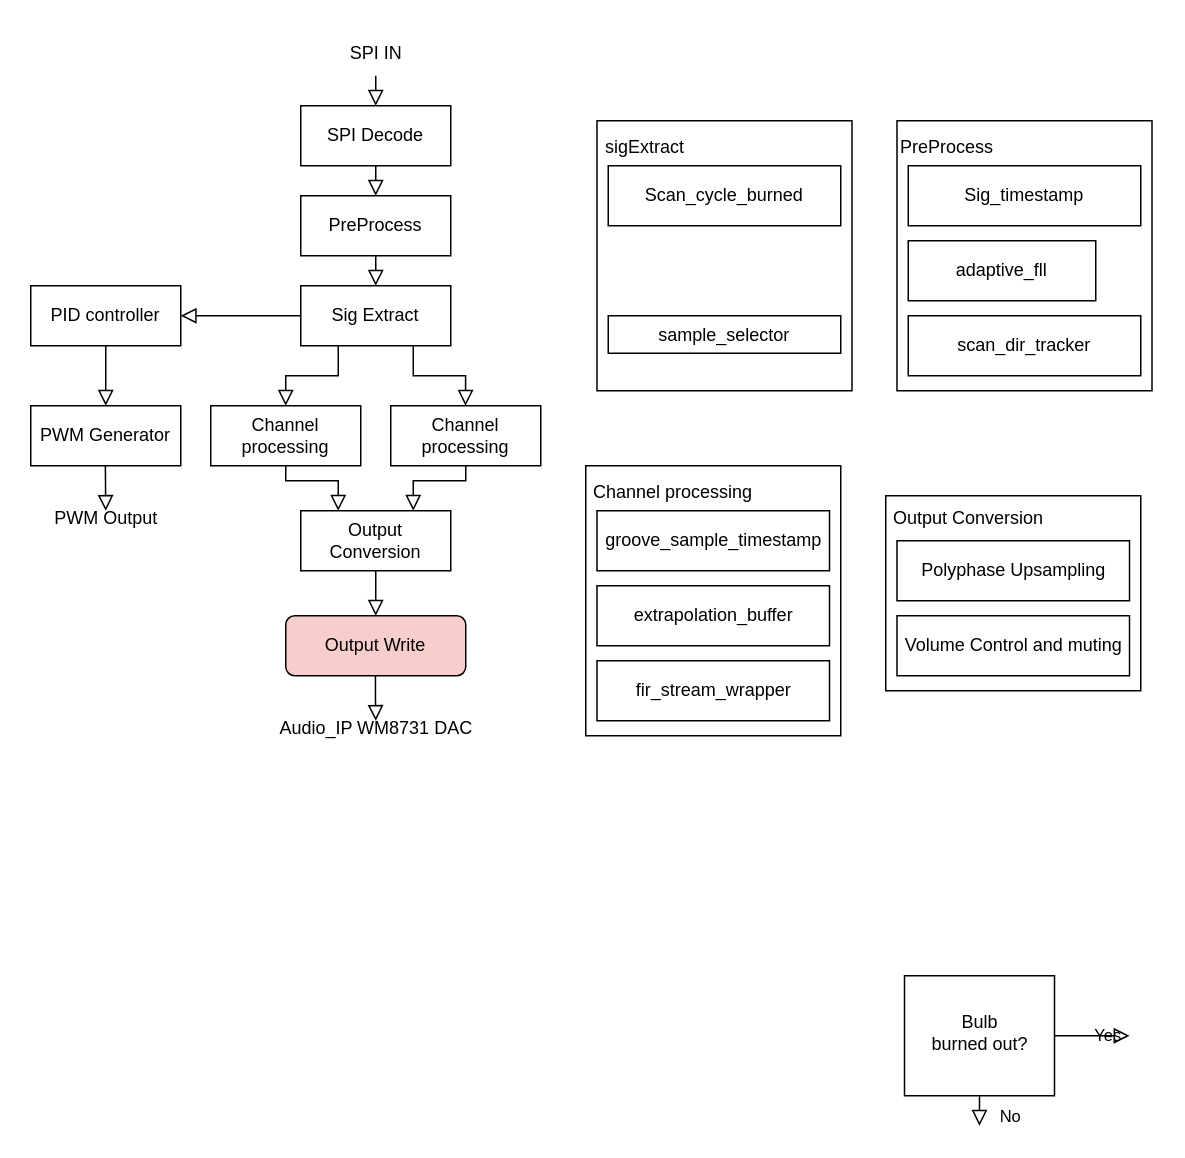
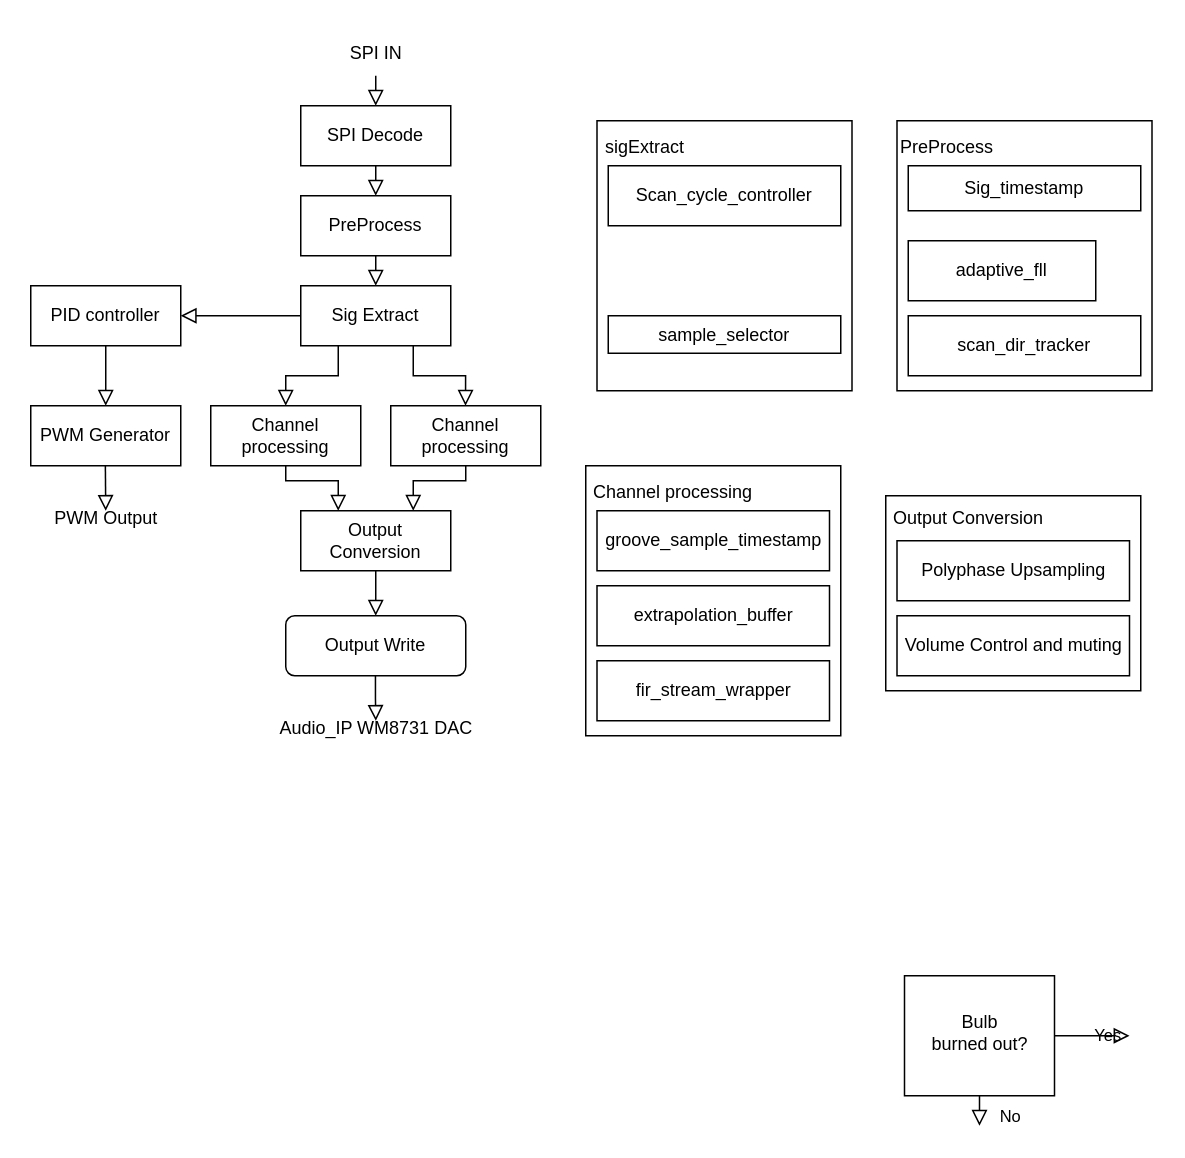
  <mxCell id="0" />
  <mxCell id="1" parent="0" />
  <mxCell id="2" value="" style="rounded=0;html=1;jettySize=auto;orthogonalLoop=1;fontSize=11;endArrow=block;endFill=0;endSize=8;strokeWidth=1;shadow=0;labelBackgroundColor=none;edgeStyle=orthogonalEdgeStyle;entryX=0.5;entryY=0;entryDx=0;entryDy=0;" parent="1" target="8" edge="1"><mxGeometry relative="1" as="geometry"><mxPoint x="250" y="50" as="sourcePoint" /><mxPoint x="250" y="80" as="targetPoint" /></mxGeometry></mxCell>
- <mxCell id="3" value="&lt;div&gt;Output Write&lt;/div&gt;" style="rounded=1;whiteSpace=wrap;html=1;fontSize=12;glass=0;strokeWidth=1;shadow=0;fillColor=#f8cecc;" parent="1" vertex="1"><mxGeometry x="190" y="410" width="120" height="40" as="geometry" /></mxCell>
+ <mxCell id="3" value="&lt;div&gt;Output Write&lt;/div&gt;" style="rounded=1;whiteSpace=wrap;html=1;fontSize=12;glass=0;strokeWidth=1;shadow=0;" parent="1" vertex="1"><mxGeometry x="190" y="410" width="120" height="40" as="geometry" /></mxCell>
  <mxCell id="4" value="No" style="rounded=0;html=1;jettySize=auto;orthogonalLoop=1;fontSize=11;endArrow=block;endFill=0;endSize=8;strokeWidth=1;shadow=0;labelBackgroundColor=none;edgeStyle=orthogonalEdgeStyle;" parent="1" source="6" edge="1"><mxGeometry x="0.333" y="20" relative="1" as="geometry"><mxPoint as="offset" /><mxPoint x="652.5" y="750" as="targetPoint" /></mxGeometry></mxCell>
  <mxCell id="5" value="Yes" style="edgeStyle=orthogonalEdgeStyle;rounded=0;html=1;jettySize=auto;orthogonalLoop=1;fontSize=11;endArrow=block;endFill=0;endSize=8;strokeWidth=1;shadow=0;labelBackgroundColor=none;" parent="1" source="6" edge="1"><mxGeometry y="10" relative="1" as="geometry"><mxPoint as="offset" /><mxPoint x="752.5" y="690" as="targetPoint" /></mxGeometry></mxCell>
  <mxCell id="6" value="Bulb&lt;br&gt;burned out?" style="whiteSpace=wrap;html=1;shadow=0;fontFamily=Helvetica;fontSize=12;align=center;strokeWidth=1;spacing=6;spacingTop=-4;rounded=0;" parent="1" vertex="1"><mxGeometry x="602.5" y="650" width="100" height="80" as="geometry" /></mxCell>
  <mxCell id="7" value="SPI IN" style="text;html=1;align=center;verticalAlign=middle;resizable=0;points=[];autosize=1;strokeColor=none;fillColor=none;" vertex="1" parent="1"><mxGeometry x="220" y="20" width="60" height="30" as="geometry" /></mxCell>
  <mxCell id="8" value="SPI Decode" style="rounded=0;whiteSpace=wrap;html=1;" vertex="1" parent="1"><mxGeometry x="200" y="70" width="100" height="40" as="geometry" /></mxCell>
  <mxCell id="9" value="" style="edgeStyle=orthogonalEdgeStyle;rounded=0;html=1;jettySize=auto;orthogonalLoop=1;fontSize=11;endArrow=block;endFill=0;endSize=8;strokeWidth=1;shadow=0;labelBackgroundColor=none;exitX=0.5;exitY=1;exitDx=0;exitDy=0;entryX=0.5;entryY=0;entryDx=0;entryDy=0;" edge="1" parent="1" source="21" target="3"><mxGeometry y="10" relative="1" as="geometry"><mxPoint as="offset" /><mxPoint x="560" y="150" as="sourcePoint" /><mxPoint x="660" y="170" as="targetPoint" /></mxGeometry></mxCell>
  <mxCell id="10" value="" style="rounded=0;html=1;jettySize=auto;orthogonalLoop=1;fontSize=11;endArrow=block;endFill=0;endSize=8;strokeWidth=1;shadow=0;labelBackgroundColor=none;edgeStyle=orthogonalEdgeStyle;entryX=0.5;entryY=0;entryDx=0;entryDy=0;exitX=0.5;exitY=1;exitDx=0;exitDy=0;" edge="1" parent="1" source="12"><mxGeometry relative="1" as="geometry"><mxPoint x="250" y="120" as="sourcePoint" /><mxPoint x="250" y="140" as="targetPoint" /></mxGeometry></mxCell>
  <mxCell id="11" value="" style="rounded=0;html=1;jettySize=auto;orthogonalLoop=1;fontSize=11;endArrow=block;endFill=0;endSize=8;strokeWidth=1;shadow=0;labelBackgroundColor=none;edgeStyle=orthogonalEdgeStyle;entryX=0.5;entryY=0;entryDx=0;entryDy=0;exitX=0.5;exitY=1;exitDx=0;exitDy=0;" edge="1" parent="1" source="8" target="12"><mxGeometry relative="1" as="geometry"><mxPoint x="250" y="110" as="sourcePoint" /><mxPoint x="250" y="140" as="targetPoint" /></mxGeometry></mxCell>
  <mxCell id="12" value="PreProcess" style="rounded=0;whiteSpace=wrap;html=1;" vertex="1" parent="1"><mxGeometry x="200" y="130" width="100" height="40" as="geometry" /></mxCell>
  <mxCell id="13" value="" style="rounded=0;html=1;jettySize=auto;orthogonalLoop=1;fontSize=11;endArrow=block;endFill=0;endSize=8;strokeWidth=1;shadow=0;labelBackgroundColor=none;edgeStyle=orthogonalEdgeStyle;exitX=0;exitY=0.5;exitDx=0;exitDy=0;" edge="1" parent="1" source="15"><mxGeometry y="20" relative="1" as="geometry"><mxPoint as="offset" /><mxPoint x="120" y="170" as="sourcePoint" /><mxPoint x="120" y="210" as="targetPoint" /></mxGeometry></mxCell>
  <mxCell id="14" value="&lt;div&gt;PID controller&lt;/div&gt;" style="rounded=0;whiteSpace=wrap;html=1;" vertex="1" parent="1"><mxGeometry x="20" y="190" width="100" height="40" as="geometry" /></mxCell>
  <mxCell id="15" value="&lt;div&gt;Sig Extract&lt;/div&gt;" style="rounded=0;whiteSpace=wrap;html=1;" vertex="1" parent="1"><mxGeometry x="200" y="190" width="100" height="40" as="geometry" /></mxCell>
  <mxCell id="16" value="Channel processing" style="rounded=0;whiteSpace=wrap;html=1;" vertex="1" parent="1"><mxGeometry x="140" y="270" width="100" height="40" as="geometry" /></mxCell>
  <mxCell id="17" value="Channel processing" style="rounded=0;whiteSpace=wrap;html=1;" vertex="1" parent="1"><mxGeometry x="260" y="270" width="100" height="40" as="geometry" /></mxCell>
  <mxCell id="18" value="" style="rounded=0;html=1;jettySize=auto;orthogonalLoop=1;fontSize=11;endArrow=block;endFill=0;endSize=8;strokeWidth=1;shadow=0;labelBackgroundColor=none;edgeStyle=orthogonalEdgeStyle;entryX=0.5;entryY=0;entryDx=0;entryDy=0;exitX=0.5;exitY=1;exitDx=0;exitDy=0;" edge="1" parent="1"><mxGeometry relative="1" as="geometry"><mxPoint x="250" y="170" as="sourcePoint" /><mxPoint x="250" y="190" as="targetPoint" /></mxGeometry></mxCell>
  <mxCell id="19" value="" style="rounded=0;html=1;jettySize=auto;orthogonalLoop=1;fontSize=11;endArrow=block;endFill=0;endSize=8;strokeWidth=1;shadow=0;labelBackgroundColor=none;edgeStyle=orthogonalEdgeStyle;entryX=0.5;entryY=0;entryDx=0;entryDy=0;exitX=0.25;exitY=1;exitDx=0;exitDy=0;" edge="1" parent="1" source="15"><mxGeometry relative="1" as="geometry"><mxPoint x="190" y="250" as="sourcePoint" /><mxPoint x="190" y="270" as="targetPoint" /><Array as="points"><mxPoint x="225" y="250" /><mxPoint x="190" y="250" /></Array></mxGeometry></mxCell>
  <mxCell id="20" value="" style="rounded=0;html=1;jettySize=auto;orthogonalLoop=1;fontSize=11;endArrow=block;endFill=0;endSize=8;strokeWidth=1;shadow=0;labelBackgroundColor=none;edgeStyle=orthogonalEdgeStyle;entryX=0.5;entryY=0;entryDx=0;entryDy=0;exitX=0.75;exitY=1;exitDx=0;exitDy=0;" edge="1" parent="1" source="15"><mxGeometry relative="1" as="geometry"><mxPoint x="309.86" y="250" as="sourcePoint" /><mxPoint x="309.86" y="270" as="targetPoint" /><Array as="points"><mxPoint x="275" y="250" /><mxPoint x="310" y="250" /></Array></mxGeometry></mxCell>
  <mxCell id="21" value="Output Conversion" style="rounded=0;whiteSpace=wrap;html=1;" vertex="1" parent="1"><mxGeometry x="200" y="340" width="100" height="40" as="geometry" /></mxCell>
  <mxCell id="22" value="" style="rounded=0;html=1;jettySize=auto;orthogonalLoop=1;fontSize=11;endArrow=block;endFill=0;endSize=8;strokeWidth=1;shadow=0;labelBackgroundColor=none;edgeStyle=orthogonalEdgeStyle;entryX=0.75;entryY=0;entryDx=0;entryDy=0;exitX=0.5;exitY=1;exitDx=0;exitDy=0;" edge="1" parent="1" source="17" target="21"><mxGeometry relative="1" as="geometry"><mxPoint x="355" y="320" as="sourcePoint" /><mxPoint x="320" y="360" as="targetPoint" /><Array as="points"><mxPoint x="310" y="320" /><mxPoint x="275" y="320" /></Array></mxGeometry></mxCell>
  <mxCell id="23" value="" style="rounded=0;html=1;jettySize=auto;orthogonalLoop=1;fontSize=11;endArrow=block;endFill=0;endSize=8;strokeWidth=1;shadow=0;labelBackgroundColor=none;edgeStyle=orthogonalEdgeStyle;entryX=0.25;entryY=0;entryDx=0;entryDy=0;exitX=0.5;exitY=1;exitDx=0;exitDy=0;" edge="1" parent="1" source="16" target="21"><mxGeometry relative="1" as="geometry"><mxPoint x="375" y="340" as="sourcePoint" /><mxPoint x="340" y="370" as="targetPoint" /><Array as="points"><mxPoint x="190" y="320" /><mxPoint x="225" y="320" /></Array></mxGeometry></mxCell>
  <mxCell id="24" value="&lt;div&gt;PWM Generator&lt;/div&gt;" style="rounded=0;whiteSpace=wrap;html=1;" vertex="1" parent="1"><mxGeometry x="20" y="270" width="100" height="40" as="geometry" /></mxCell>
  <mxCell id="25" value="" style="edgeStyle=orthogonalEdgeStyle;rounded=0;html=1;jettySize=auto;orthogonalLoop=1;fontSize=11;endArrow=block;endFill=0;endSize=8;strokeWidth=1;shadow=0;labelBackgroundColor=none;exitX=0.5;exitY=1;exitDx=0;exitDy=0;entryX=0.5;entryY=0;entryDx=0;entryDy=0;" edge="1" parent="1" source="14"><mxGeometry y="10" relative="1" as="geometry"><mxPoint as="offset" /><mxPoint x="70" y="240" as="sourcePoint" /><mxPoint x="70" y="270" as="targetPoint" /></mxGeometry></mxCell>
  <mxCell id="26" value="" style="edgeStyle=orthogonalEdgeStyle;rounded=0;html=1;jettySize=auto;orthogonalLoop=1;fontSize=11;endArrow=block;endFill=0;endSize=8;strokeWidth=1;shadow=0;labelBackgroundColor=none;exitX=0.5;exitY=1;exitDx=0;exitDy=0;" edge="1" parent="1"><mxGeometry y="10" relative="1" as="geometry"><mxPoint as="offset" /><mxPoint x="69.74" y="310" as="sourcePoint" /><mxPoint x="70" y="340" as="targetPoint" /></mxGeometry></mxCell>
  <mxCell id="27" value="PWM Output" style="text;html=1;align=center;verticalAlign=middle;resizable=0;points=[];autosize=1;strokeColor=none;fillColor=none;" vertex="1" parent="1"><mxGeometry x="25" y="330" width="90" height="30" as="geometry" /></mxCell>
  <mxCell id="28" value="" style="edgeStyle=orthogonalEdgeStyle;rounded=0;html=1;jettySize=auto;orthogonalLoop=1;fontSize=11;endArrow=block;endFill=0;endSize=8;strokeWidth=1;shadow=0;labelBackgroundColor=none;exitX=0.5;exitY=1;exitDx=0;exitDy=0;" edge="1" parent="1"><mxGeometry y="10" relative="1" as="geometry"><mxPoint as="offset" /><mxPoint x="249.8" y="450" as="sourcePoint" /><mxPoint x="250.06" y="480" as="targetPoint" /><Array as="points"><mxPoint x="249.8" y="465" /></Array></mxGeometry></mxCell>
  <mxCell id="29" value="Audio_IP WM8731 DAC" style="text;html=1;align=center;verticalAlign=middle;resizable=0;points=[];autosize=1;strokeColor=none;fillColor=none;" vertex="1" parent="1"><mxGeometry x="175" y="470" width="150" height="30" as="geometry" /></mxCell>
  <mxCell id="30" value="&lt;div align=&quot;left&quot;&gt;&amp;nbsp;Channel processing&lt;/div&gt;&lt;div align=&quot;left&quot;&gt;&lt;br&gt;&lt;/div&gt;&lt;div align=&quot;left&quot;&gt;&lt;br&gt;&lt;/div&gt;&lt;div align=&quot;left&quot;&gt;&lt;br&gt;&lt;/div&gt;&lt;div align=&quot;left&quot;&gt;&lt;br&gt;&lt;/div&gt;&lt;div align=&quot;left&quot;&gt;&lt;br&gt;&lt;/div&gt;&lt;div align=&quot;left&quot;&gt;&lt;br&gt;&lt;/div&gt;&lt;div align=&quot;left&quot;&gt;&lt;br&gt;&lt;/div&gt;&lt;div align=&quot;left&quot;&gt;&lt;br&gt;&lt;/div&gt;&lt;div align=&quot;left&quot;&gt;&lt;br&gt;&lt;/div&gt;&lt;div align=&quot;left&quot;&gt;&lt;br&gt;&lt;/div&gt;" style="rounded=0;whiteSpace=wrap;html=1;align=left;" vertex="1" parent="1"><mxGeometry x="390" y="310" width="170" height="180" as="geometry" /></mxCell>
  <mxCell id="31" value="&lt;div&gt;groove_sample_timestamp&lt;/div&gt;" style="rounded=0;whiteSpace=wrap;html=1;" vertex="1" parent="1"><mxGeometry x="397.5" y="340" width="155" height="40" as="geometry" /></mxCell>
  <mxCell id="32" value="extrapolation_buffer" style="rounded=0;whiteSpace=wrap;html=1;" vertex="1" parent="1"><mxGeometry x="397.5" y="390" width="155" height="40" as="geometry" /></mxCell>
  <mxCell id="33" value="fir_stream_wrapper" style="rounded=0;whiteSpace=wrap;html=1;" vertex="1" parent="1"><mxGeometry x="397.5" y="440" width="155" height="40" as="geometry" /></mxCell>
  <mxCell id="34" value="&lt;div&gt;&amp;nbsp;Output Conversion&lt;/div&gt;&lt;div&gt;&lt;br&gt;&lt;/div&gt;&lt;div&gt;&lt;br&gt;&lt;/div&gt;&lt;div&gt;&lt;br&gt;&lt;/div&gt;&lt;div&gt;&lt;br&gt;&lt;/div&gt;&lt;div&gt;&lt;br&gt;&lt;/div&gt;&lt;div&gt;&lt;br&gt;&lt;/div&gt;&lt;div&gt;&lt;br&gt;&lt;/div&gt;" style="rounded=0;whiteSpace=wrap;html=1;align=left;" vertex="1" parent="1"><mxGeometry x="590" y="330" width="170" height="130" as="geometry" /></mxCell>
  <mxCell id="35" value="Polyphase Upsampling" style="rounded=0;whiteSpace=wrap;html=1;" vertex="1" parent="1"><mxGeometry x="597.5" y="360" width="155" height="40" as="geometry" /></mxCell>
  <mxCell id="36" value="Volume Control and muting" style="rounded=0;whiteSpace=wrap;html=1;" vertex="1" parent="1"><mxGeometry x="597.5" y="410" width="155" height="40" as="geometry" /></mxCell>
  <mxCell id="37" value="&lt;div&gt;&amp;nbsp;sigExtract&lt;/div&gt;&lt;div&gt;&lt;br&gt;&lt;/div&gt;&lt;div&gt;&lt;br&gt;&lt;/div&gt;&lt;div&gt;&lt;br&gt;&lt;/div&gt;&lt;div&gt;&lt;br&gt;&lt;/div&gt;&lt;div&gt;&lt;br&gt;&lt;/div&gt;&lt;div&gt;&lt;br&gt;&lt;/div&gt;&lt;div&gt;&lt;br&gt;&lt;/div&gt;&lt;div&gt;&lt;br&gt;&lt;/div&gt;&lt;div&gt;&lt;br&gt;&lt;/div&gt;&lt;div&gt;&lt;br&gt;&lt;/div&gt;" style="rounded=0;whiteSpace=wrap;html=1;align=left;" vertex="1" parent="1"><mxGeometry x="397.5" y="80" width="170" height="180" as="geometry" /></mxCell>
- <mxCell id="38" value="Scan_cycle_burned" style="rounded=0;whiteSpace=wrap;html=1;" vertex="1" parent="1"><mxGeometry x="405" y="110" width="155" height="40" as="geometry" /></mxCell>
+ <mxCell id="38" value="Scan_cycle_controller" style="rounded=0;whiteSpace=wrap;html=1;" vertex="1" parent="1"><mxGeometry x="405" y="110" width="155" height="40" as="geometry" /></mxCell>
  <mxCell id="39" value="sample_selector" style="rounded=0;whiteSpace=wrap;html=1;" vertex="1" parent="1"><mxGeometry x="405" y="210" width="155" height="25" as="geometry" /></mxCell>
  <mxCell id="40" value="&lt;div&gt;PreProcess&lt;/div&gt;&lt;div&gt;&lt;br&gt;&lt;/div&gt;&lt;div&gt;&lt;br&gt;&lt;/div&gt;&lt;div&gt;&lt;br&gt;&lt;/div&gt;&lt;div&gt;&lt;br&gt;&lt;/div&gt;&lt;div&gt;&lt;br&gt;&lt;/div&gt;&lt;div&gt;&lt;br&gt;&lt;/div&gt;&lt;div&gt;&lt;br&gt;&lt;/div&gt;&lt;div&gt;&lt;br&gt;&lt;/div&gt;&lt;div&gt;&lt;br&gt;&lt;/div&gt;&lt;div&gt;&lt;br&gt;&lt;/div&gt;" style="rounded=0;whiteSpace=wrap;html=1;align=left;" vertex="1" parent="1"><mxGeometry x="597.5" y="80" width="170" height="180" as="geometry" /></mxCell>
- <mxCell id="41" value="Sig_timestamp" style="rounded=0;whiteSpace=wrap;html=1;" vertex="1" parent="1"><mxGeometry x="605" y="110" width="155" height="40" as="geometry" /></mxCell>
+ <mxCell id="41" value="Sig_timestamp" style="rounded=0;whiteSpace=wrap;html=1;" vertex="1" parent="1"><mxGeometry x="605" y="110" width="155" height="30" as="geometry" /></mxCell>
  <mxCell id="42" value="adaptive_fll" style="rounded=0;whiteSpace=wrap;html=1;" vertex="1" parent="1"><mxGeometry x="605" y="160" width="125" height="40" as="geometry" /></mxCell>
  <mxCell id="43" value="scan_dir_tracker" style="rounded=0;whiteSpace=wrap;html=1;" vertex="1" parent="1"><mxGeometry x="605" y="210" width="155" height="40" as="geometry" /></mxCell>
